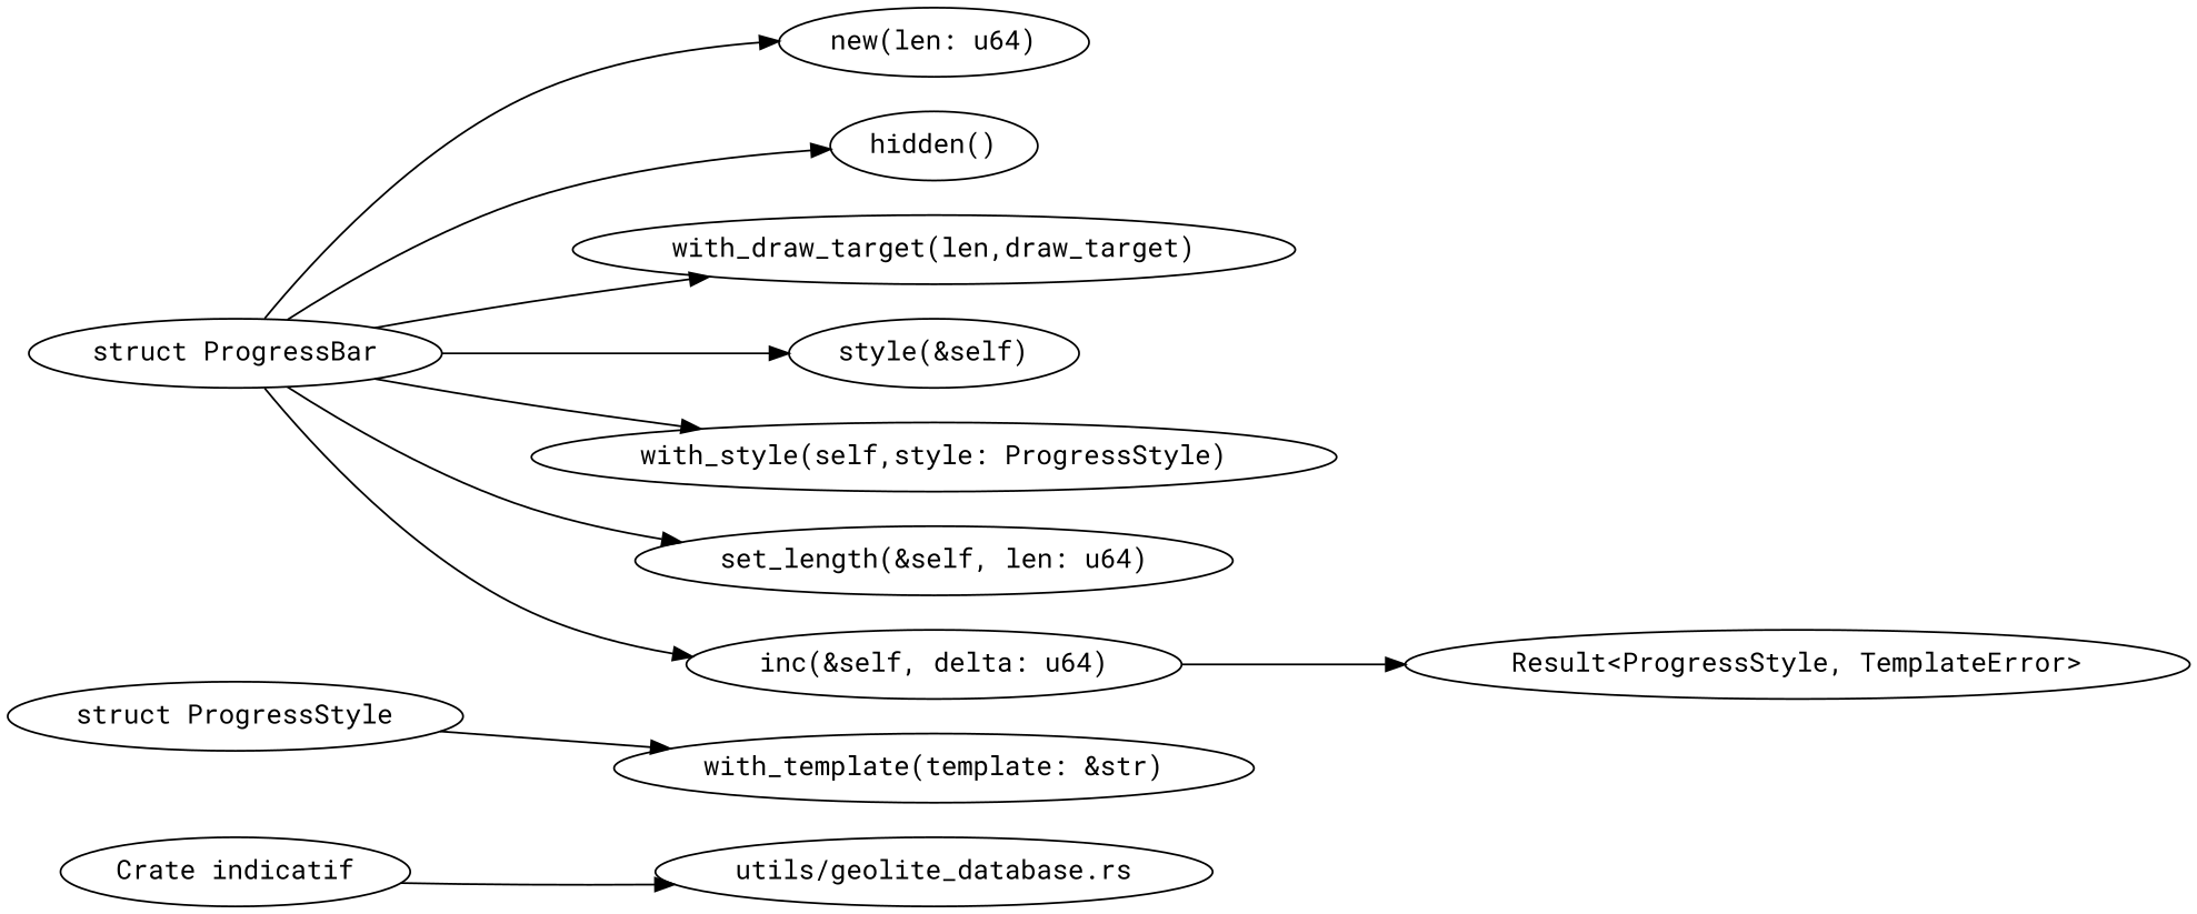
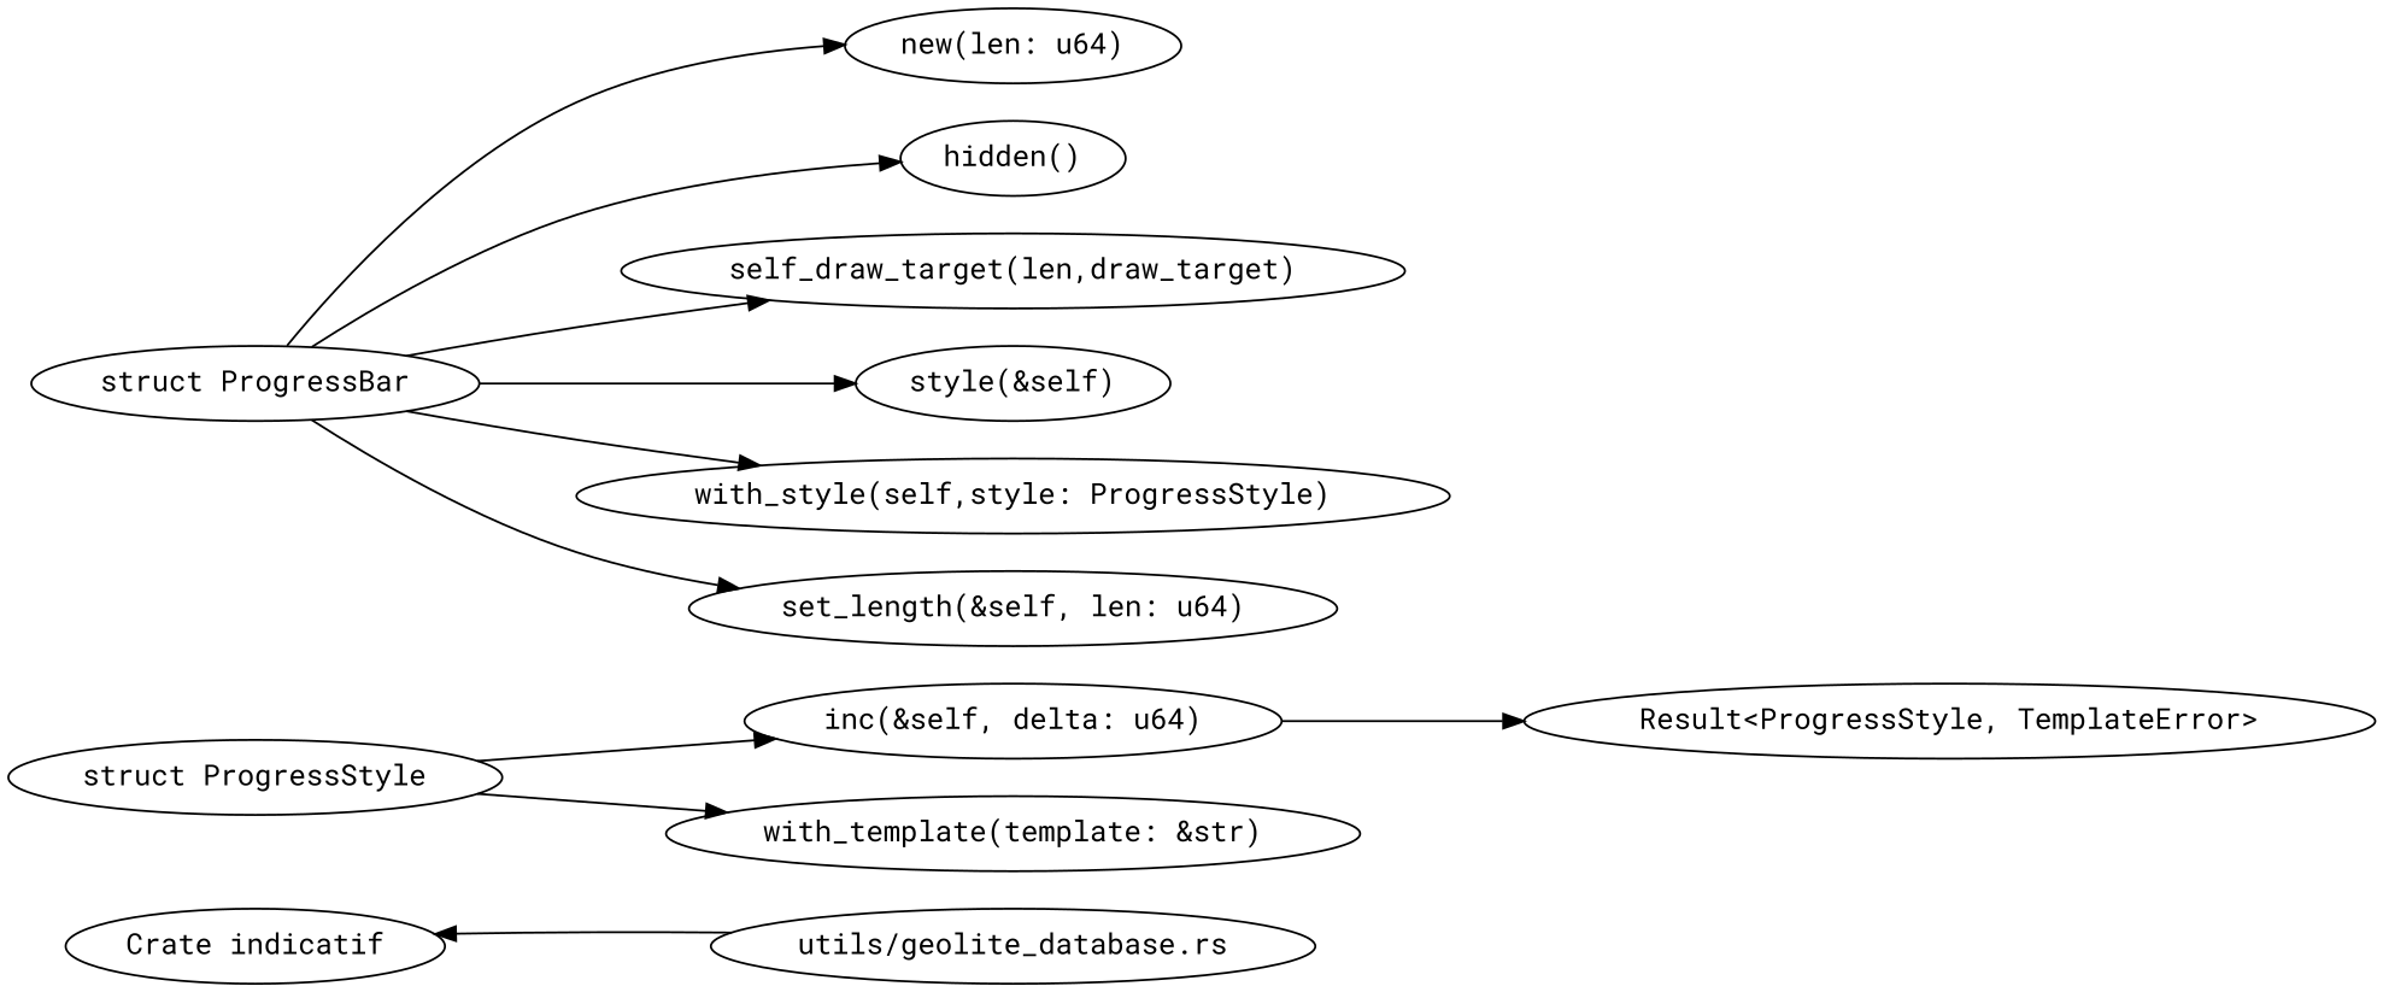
  digraph {
    fontname="Roboto Mono"
    rankdir=LR
    node [fontname="Roboto Mono"]
    edge [fontname="Roboto Mono"]
    n1 [label="Crate indicatif"]
    n2 [label="struct ProgressBar"]
    "new(len: u64)"
    "hidden()"
-   "with_draw_target(len,draw_target)"
+   "with_draw_target(len,draw_target)" [label="self_draw_target(len,draw_target)"]
    "style(&self)"
    "with_style(self,style: ProgressStyle)"
    "set_length(&self, len: u64)"
    "inc(&self, delta: u64)"
    n10 [label="struct ProgressStyle"]
    "with_template(template: &str)"
    "Result<ProgressStyle, TemplateError>"
    "utils/geolite_database.rs"
    n2 -> "new(len: u64)"
    n2 -> "hidden()"
    n2 -> "with_draw_target(len,draw_target)"
    n2 -> "style(&self)"
    n2 -> "with_style(self,style: ProgressStyle)"
    n2 -> "set_length(&self, len: u64)"
-   n2 -> "inc(&self, delta: u64)"
+   n10 -> "inc(&self, delta: u64)"
    "inc(&self, delta: u64)" -> "Result<ProgressStyle, TemplateError>"
    n10 -> "with_template(template: &str)"
-   n1 -> "utils/geolite_database.rs"
+   "utils/geolite_database.rs" -> n1
  }
